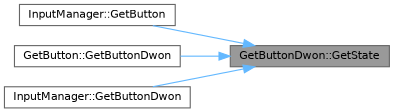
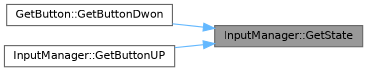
  digraph {
    rankdir=RL
    node [color=grey40 fillcolor=white fontname=Helvetica fontsize=10 shape=box style=filled]
    edge [color=steelblue1 dir=back fontname=Helvetica fontsize=10 labelfontname=Helvetica labelfontsize=10 style=solid]
-   n1 [color=gray40 fillcolor=grey60 fontcolor=black height=0.2 label="GetButtonDwon::GetState" width=0.4]
-   n2 [height=0.2 label="InputManager::GetButton" width=0.4]
+   n1 [color=gray40 fillcolor=grey60 fontcolor=black height=0.2 label="InputManager::GetState" width=0.4]
    n3 [height=0.2 label="GetButton::GetButtonDwon" width=0.4]
-   n4 [height=0.2 label="InputManager::GetButtonDwon" width=0.4]
-   n1 -> n2
+   n4 [height=0.2 label="InputManager::GetButtonUP" width=0.4]
    n1 -> n3
    n1 -> n4
  }
